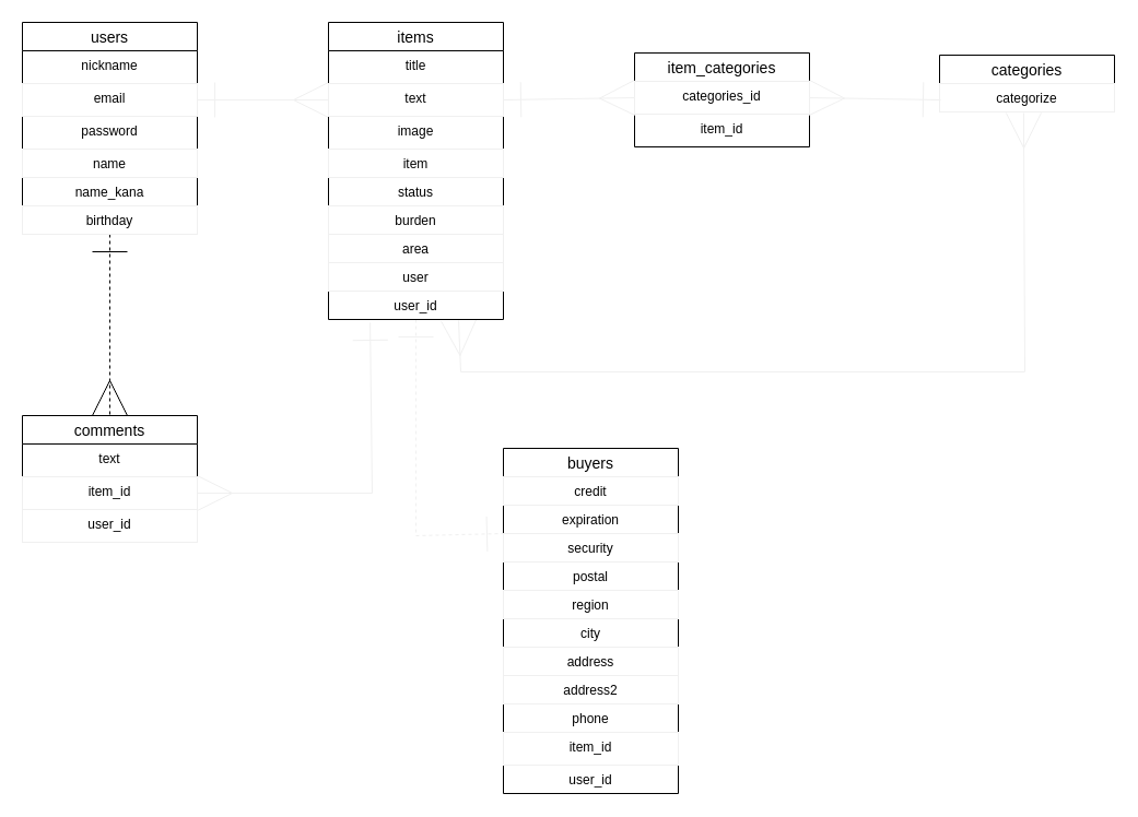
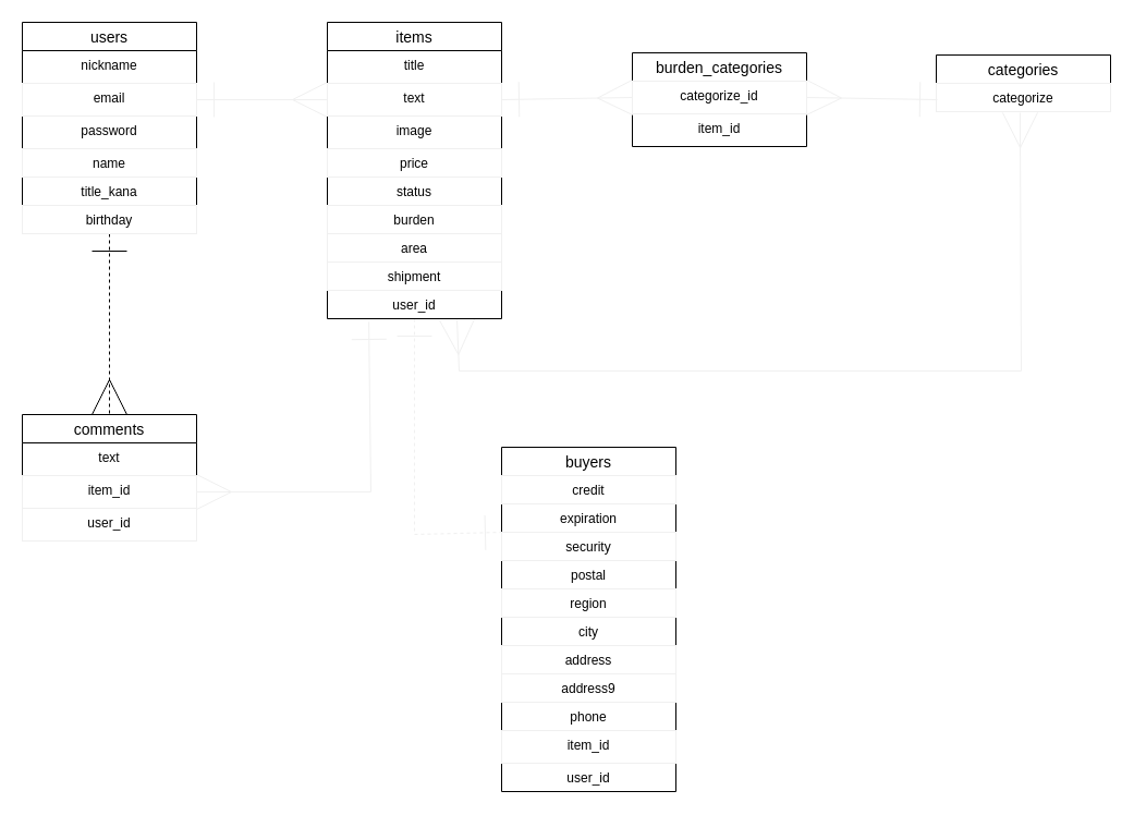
  <mxCell id="0" />
  <mxCell id="1" parent="0" />
  <mxCell id="2" style="edgeStyle=none;rounded=0;jumpStyle=none;orthogonalLoop=1;jettySize=auto;html=1;entryX=0;entryY=0.5;entryDx=0;entryDy=0;startArrow=ERone;startFill=0;startSize=30;endArrow=ERmany;endFill=0;endSize=30;targetPerimeterSpacing=0;strokeColor=#f0f0f0;strokeWidth=1;exitX=1;exitY=0.5;exitDx=0;exitDy=0;" parent="1" source="6" target="16" edge="1"><mxGeometry relative="1" as="geometry" /></mxCell>
  <mxCell id="3" style="edgeStyle=orthogonalEdgeStyle;rounded=0;orthogonalLoop=1;jettySize=auto;html=1;entryX=0.5;entryY=0;entryDx=0;entryDy=0;endArrow=ERmany;endFill=0;endSize=30;startSize=30;startArrow=ERone;startFill=0;dashed=1;" parent="1" source="4" target="24" edge="1"><mxGeometry relative="1" as="geometry" /></mxCell>
  <mxCell id="4" value="users" style="swimlane;fontStyle=0;childLayout=stackLayout;horizontal=1;startSize=26;horizontalStack=0;resizeParent=1;resizeParentMax=0;resizeLast=0;collapsible=1;marginBottom=0;align=center;fontSize=14;" parent="1" vertex="1"><mxGeometry x="20" y="20" width="160" height="194" as="geometry" /></mxCell>
  <mxCell id="5" value="nickname" style="text;strokeColor=none;fillColor=none;spacingLeft=4;spacingRight=4;overflow=hidden;rotatable=0;points=[[0,0.5],[1,0.5]];portConstraint=eastwest;fontSize=12;align=center;" parent="4" vertex="1"><mxGeometry y="26" width="160" height="30" as="geometry" /></mxCell>
  <mxCell id="6" value="email" style="text;fillColor=none;spacingLeft=4;spacingRight=4;overflow=hidden;rotatable=0;points=[[0,0.5],[1,0.5]];portConstraint=eastwest;fontSize=12;strokeColor=#f0f0f0;align=center;" parent="4" vertex="1"><mxGeometry y="56" width="160" height="30" as="geometry" /></mxCell>
  <mxCell id="7" value="password" style="text;strokeColor=none;fillColor=none;spacingLeft=4;spacingRight=4;overflow=hidden;rotatable=0;points=[[0,0.5],[1,0.5]];portConstraint=eastwest;fontSize=12;align=center;" parent="4" vertex="1"><mxGeometry y="86" width="160" height="30" as="geometry" /></mxCell>
  <mxCell id="8" value="name" style="text;fillColor=none;align=center;verticalAlign=top;spacingLeft=4;spacingRight=4;overflow=hidden;rotatable=0;points=[[0,0.5],[1,0.5]];portConstraint=eastwest;strokeColor=#f0f0f0;" parent="4" vertex="1"><mxGeometry y="116" width="160" height="26" as="geometry" /></mxCell>
- <mxCell id="9" value="name_kana" style="text;strokeColor=none;fillColor=none;align=center;verticalAlign=top;spacingLeft=4;spacingRight=4;overflow=hidden;rotatable=0;points=[[0,0.5],[1,0.5]];portConstraint=eastwest;" parent="4" vertex="1"><mxGeometry y="142" width="160" height="26" as="geometry" /></mxCell>
+ <mxCell id="9" value="title_kana" style="text;strokeColor=none;fillColor=none;align=center;verticalAlign=top;spacingLeft=4;spacingRight=4;overflow=hidden;rotatable=0;points=[[0,0.5],[1,0.5]];portConstraint=eastwest;" parent="4" vertex="1"><mxGeometry y="142" width="160" height="26" as="geometry" /></mxCell>
  <mxCell id="10" value="birthday" style="text;fillColor=none;align=center;verticalAlign=top;spacingLeft=4;spacingRight=4;overflow=hidden;rotatable=0;points=[[0,0.5],[1,0.5]];portConstraint=eastwest;strokeColor=#f0f0f0;" parent="4" vertex="1"><mxGeometry y="168" width="160" height="26" as="geometry" /></mxCell>
  <mxCell id="11" style="edgeStyle=none;rounded=0;jumpStyle=none;orthogonalLoop=1;jettySize=auto;html=1;startArrow=ERmany;startFill=0;startSize=30;endArrow=ERmany;endFill=0;endSize=30;targetPerimeterSpacing=0;strokeColor=#f0f0f0;strokeWidth=1;entryX=0.481;entryY=1.038;entryDx=0;entryDy=0;entryPerimeter=0;exitX=0.744;exitY=1.038;exitDx=0;exitDy=0;exitPerimeter=0;" parent="1" source="23" target="29" edge="1"><mxGeometry relative="1" as="geometry"><mxPoint x="939" y="190" as="targetPoint" /><mxPoint x="421" y="190" as="sourcePoint" /><Array as="points"><mxPoint x="421" y="340" /><mxPoint x="937" y="340" /></Array></mxGeometry></mxCell>
  <mxCell id="12" style="edgeStyle=none;rounded=0;jumpStyle=none;orthogonalLoop=1;jettySize=auto;html=1;entryX=1;entryY=0.5;entryDx=0;entryDy=0;startArrow=ERone;startFill=0;startSize=30;endArrow=ERmany;endFill=0;endSize=30;targetPerimeterSpacing=0;strokeColor=#f0f0f0;strokeWidth=1;exitX=0.238;exitY=1.115;exitDx=0;exitDy=0;exitPerimeter=0;" parent="1" source="23" target="26" edge="1"><mxGeometry relative="1" as="geometry"><Array as="points"><mxPoint x="340" y="451" /></Array></mxGeometry></mxCell>
  <mxCell id="13" style="edgeStyle=none;rounded=0;jumpStyle=none;orthogonalLoop=1;jettySize=auto;html=1;startArrow=ERone;startFill=0;startSize=30;endArrow=ERone;endFill=0;endSize=30;targetPerimeterSpacing=0;strokeColor=#f0f0f0;strokeWidth=1;entryX=0.006;entryY=0;entryDx=0;entryDy=0;entryPerimeter=0;dashed=1;" parent="1" source="14" target="38" edge="1"><mxGeometry relative="1" as="geometry"><mxPoint x="460" y="331" as="targetPoint" /><Array as="points"><mxPoint x="380" y="490" /></Array></mxGeometry></mxCell>
  <mxCell id="14" value="items" style="swimlane;fontStyle=0;childLayout=stackLayout;horizontal=1;startSize=26;horizontalStack=0;resizeParent=1;resizeParentMax=0;resizeLast=0;collapsible=1;marginBottom=0;align=center;fontSize=14;" parent="1" vertex="1"><mxGeometry x="300" y="20" width="160" height="272" as="geometry"><mxRectangle x="80" y="320" width="50" height="26" as="alternateBounds" /></mxGeometry></mxCell>
  <mxCell id="15" value="title" style="text;strokeColor=none;fillColor=none;spacingLeft=4;spacingRight=4;overflow=hidden;rotatable=0;points=[[0,0.5],[1,0.5]];portConstraint=eastwest;fontSize=12;align=center;" parent="14" vertex="1"><mxGeometry y="26" width="160" height="30" as="geometry" /></mxCell>
  <mxCell id="16" value="text" style="text;fillColor=none;spacingLeft=4;spacingRight=4;overflow=hidden;rotatable=0;points=[[0,0.5],[1,0.5]];portConstraint=eastwest;fontSize=12;align=center;strokeColor=#f0f0f0;" parent="14" vertex="1"><mxGeometry y="56" width="160" height="30" as="geometry" /></mxCell>
  <mxCell id="17" value="image" style="text;strokeColor=none;fillColor=none;spacingLeft=4;spacingRight=4;overflow=hidden;rotatable=0;points=[[0,0.5],[1,0.5]];portConstraint=eastwest;fontSize=12;align=center;" parent="14" vertex="1"><mxGeometry y="86" width="160" height="30" as="geometry" /></mxCell>
- <mxCell id="18" value="item" style="text;fillColor=none;align=center;verticalAlign=top;spacingLeft=4;spacingRight=4;overflow=hidden;rotatable=0;points=[[0,0.5],[1,0.5]];portConstraint=eastwest;strokeColor=#f0f0f0;" parent="14" vertex="1"><mxGeometry y="116" width="160" height="26" as="geometry" /></mxCell>
+ <mxCell id="18" value="price" style="text;fillColor=none;align=center;verticalAlign=top;spacingLeft=4;spacingRight=4;overflow=hidden;rotatable=0;points=[[0,0.5],[1,0.5]];portConstraint=eastwest;strokeColor=#f0f0f0;" parent="14" vertex="1"><mxGeometry y="116" width="160" height="26" as="geometry" /></mxCell>
  <mxCell id="19" value="status" style="text;strokeColor=none;fillColor=none;align=center;verticalAlign=top;spacingLeft=4;spacingRight=4;overflow=hidden;rotatable=0;points=[[0,0.5],[1,0.5]];portConstraint=eastwest;" parent="14" vertex="1"><mxGeometry y="142" width="160" height="26" as="geometry" /></mxCell>
  <mxCell id="20" value="burden" style="text;fillColor=none;align=center;verticalAlign=top;spacingLeft=4;spacingRight=4;overflow=hidden;rotatable=0;points=[[0,0.5],[1,0.5]];portConstraint=eastwest;strokeColor=#f0f0f0;" parent="14" vertex="1"><mxGeometry y="168" width="160" height="26" as="geometry" /></mxCell>
  <mxCell id="21" value="area" style="text;fillColor=none;align=center;verticalAlign=top;spacingLeft=4;spacingRight=4;overflow=hidden;rotatable=0;points=[[0,0.5],[1,0.5]];portConstraint=eastwest;strokeColor=#f0f0f0;" parent="14" vertex="1"><mxGeometry y="194" width="160" height="26" as="geometry" /></mxCell>
- <mxCell id="22" value="user" style="text;fillColor=none;align=center;verticalAlign=top;spacingLeft=4;spacingRight=4;overflow=hidden;rotatable=0;points=[[0,0.5],[1,0.5]];portConstraint=eastwest;strokeColor=#f0f0f0;" parent="14" vertex="1"><mxGeometry y="220" width="160" height="26" as="geometry" /></mxCell>
+ <mxCell id="22" value="shipment" style="text;fillColor=none;align=center;verticalAlign=top;spacingLeft=4;spacingRight=4;overflow=hidden;rotatable=0;points=[[0,0.5],[1,0.5]];portConstraint=eastwest;strokeColor=#f0f0f0;" parent="14" vertex="1"><mxGeometry y="220" width="160" height="26" as="geometry" /></mxCell>
  <mxCell id="23" value="user_id" style="text;strokeColor=none;fillColor=none;align=center;verticalAlign=top;spacingLeft=4;spacingRight=4;overflow=hidden;rotatable=0;points=[[0,0.5],[1,0.5]];portConstraint=eastwest;" parent="14" vertex="1"><mxGeometry y="246" width="160" height="26" as="geometry" /></mxCell>
  <mxCell id="24" value="comments" style="swimlane;fontStyle=0;childLayout=stackLayout;horizontal=1;startSize=26;horizontalStack=0;resizeParent=1;resizeParentMax=0;resizeLast=0;collapsible=1;marginBottom=0;align=center;fontSize=14;" parent="1" vertex="1"><mxGeometry x="20" y="380" width="160" height="116" as="geometry" /></mxCell>
  <mxCell id="25" value="text" style="text;strokeColor=none;fillColor=none;spacingLeft=4;spacingRight=4;overflow=hidden;rotatable=0;points=[[0,0.5],[1,0.5]];portConstraint=eastwest;fontSize=12;align=center;" parent="24" vertex="1"><mxGeometry y="26" width="160" height="30" as="geometry" /></mxCell>
  <mxCell id="26" value="item_id" style="text;fillColor=none;spacingLeft=4;spacingRight=4;overflow=hidden;rotatable=0;points=[[0,0.5],[1,0.5]];portConstraint=eastwest;fontSize=12;align=center;strokeColor=#f0f0f0;" parent="24" vertex="1"><mxGeometry y="56" width="160" height="30" as="geometry" /></mxCell>
  <mxCell id="27" value="user_id" style="text;fillColor=none;spacingLeft=4;spacingRight=4;overflow=hidden;rotatable=0;points=[[0,0.5],[1,0.5]];portConstraint=eastwest;fontSize=12;strokeColor=#f0f0f0;align=center;" parent="24" vertex="1"><mxGeometry y="86" width="160" height="30" as="geometry" /></mxCell>
  <mxCell id="28" value="categories" style="swimlane;fontStyle=0;childLayout=stackLayout;horizontal=1;startSize=26;horizontalStack=0;resizeParent=1;resizeParentMax=0;resizeLast=0;collapsible=1;marginBottom=0;align=center;fontSize=14;" parent="1" vertex="1"><mxGeometry x="859" y="50" width="160" height="52" as="geometry" /></mxCell>
  <mxCell id="29" value="categorize" style="text;fillColor=none;align=center;verticalAlign=top;spacingLeft=4;spacingRight=4;overflow=hidden;rotatable=0;points=[[0,0.5],[1,0.5]];portConstraint=eastwest;strokeColor=#f0f0f0;" parent="28" vertex="1"><mxGeometry y="26" width="160" height="26" as="geometry" /></mxCell>
- <mxCell id="30" value="item_categories" style="swimlane;fontStyle=0;childLayout=stackLayout;horizontal=1;startSize=26;horizontalStack=0;resizeParent=1;resizeParentMax=0;resizeLast=0;collapsible=1;marginBottom=0;align=center;fontSize=14;" parent="1" vertex="1"><mxGeometry x="580" y="48" width="160" height="86" as="geometry" /></mxCell>
- <mxCell id="31" value="categories_id" style="text;fillColor=none;spacingLeft=4;spacingRight=4;overflow=hidden;rotatable=0;points=[[0,0.5],[1,0.5]];portConstraint=eastwest;fontSize=12;strokeColor=#f0f0f0;align=center;" parent="30" vertex="1"><mxGeometry y="26" width="160" height="30" as="geometry" /></mxCell>
+ <mxCell id="30" value="burden_categories" style="swimlane;fontStyle=0;childLayout=stackLayout;horizontal=1;startSize=26;horizontalStack=0;resizeParent=1;resizeParentMax=0;resizeLast=0;collapsible=1;marginBottom=0;align=center;fontSize=14;" parent="1" vertex="1"><mxGeometry x="580" y="48" width="160" height="86" as="geometry" /></mxCell>
+ <mxCell id="31" value="categorize_id" style="text;fillColor=none;spacingLeft=4;spacingRight=4;overflow=hidden;rotatable=0;points=[[0,0.5],[1,0.5]];portConstraint=eastwest;fontSize=12;strokeColor=#f0f0f0;align=center;" parent="30" vertex="1"><mxGeometry y="26" width="160" height="30" as="geometry" /></mxCell>
  <mxCell id="32" value="item_id" style="text;strokeColor=none;fillColor=none;spacingLeft=4;spacingRight=4;overflow=hidden;rotatable=0;points=[[0,0.5],[1,0.5]];portConstraint=eastwest;fontSize=12;align=center;" parent="30" vertex="1"><mxGeometry y="56" width="160" height="30" as="geometry" /></mxCell>
  <mxCell id="33" style="edgeStyle=none;rounded=0;jumpStyle=none;orthogonalLoop=1;jettySize=auto;html=1;exitX=1;exitY=0.5;exitDx=0;exitDy=0;entryX=0;entryY=0.5;entryDx=0;entryDy=0;startArrow=ERone;startFill=0;startSize=30;endArrow=ERmany;endFill=0;endSize=30;targetPerimeterSpacing=0;strokeColor=#f0f0f0;strokeWidth=1;" parent="1" source="16" target="31" edge="1"><mxGeometry relative="1" as="geometry" /></mxCell>
  <mxCell id="34" style="edgeStyle=none;rounded=0;jumpStyle=none;orthogonalLoop=1;jettySize=auto;html=1;entryX=0;entryY=0.5;entryDx=0;entryDy=0;startArrow=ERmany;startFill=0;startSize=30;endArrow=ERone;endFill=0;endSize=30;targetPerimeterSpacing=0;strokeColor=#f0f0f0;strokeWidth=1;exitX=1;exitY=0.5;exitDx=0;exitDy=0;" parent="1" source="31" edge="1"><mxGeometry relative="1" as="geometry"><mxPoint x="740" y="47" as="sourcePoint" /><mxPoint x="860" y="91" as="targetPoint" /></mxGeometry></mxCell>
  <mxCell id="35" value="buyers" style="swimlane;fontStyle=0;childLayout=stackLayout;horizontal=1;startSize=26;horizontalStack=0;resizeParent=1;resizeParentMax=0;resizeLast=0;collapsible=1;marginBottom=0;align=center;fontSize=14;" parent="1" vertex="1"><mxGeometry x="460" y="410" width="160" height="316" as="geometry" /></mxCell>
  <mxCell id="36" value="credit" style="text;fillColor=none;align=center;verticalAlign=top;spacingLeft=4;spacingRight=4;overflow=hidden;rotatable=0;points=[[0,0.5],[1,0.5]];portConstraint=eastwest;strokeColor=#f0f0f0;" parent="35" vertex="1"><mxGeometry y="26" width="160" height="26" as="geometry" /></mxCell>
  <mxCell id="37" value="expiration" style="text;strokeColor=none;fillColor=none;align=center;verticalAlign=top;spacingLeft=4;spacingRight=4;overflow=hidden;rotatable=0;points=[[0,0.5],[1,0.5]];portConstraint=eastwest;" parent="35" vertex="1"><mxGeometry y="52" width="160" height="26" as="geometry" /></mxCell>
  <mxCell id="38" value="security" style="text;fillColor=none;align=center;verticalAlign=top;spacingLeft=4;spacingRight=4;overflow=hidden;rotatable=0;points=[[0,0.5],[1,0.5]];portConstraint=eastwest;strokeColor=#f0f0f0;" parent="35" vertex="1"><mxGeometry y="78" width="160" height="26" as="geometry" /></mxCell>
  <mxCell id="39" value="postal" style="text;strokeColor=none;fillColor=none;align=center;verticalAlign=top;spacingLeft=4;spacingRight=4;overflow=hidden;rotatable=0;points=[[0,0.5],[1,0.5]];portConstraint=eastwest;" parent="35" vertex="1"><mxGeometry y="104" width="160" height="26" as="geometry" /></mxCell>
  <mxCell id="40" value="region" style="text;fillColor=none;align=center;verticalAlign=top;spacingLeft=4;spacingRight=4;overflow=hidden;rotatable=0;points=[[0,0.5],[1,0.5]];portConstraint=eastwest;strokeColor=#f0f0f0;" parent="35" vertex="1"><mxGeometry y="130" width="160" height="26" as="geometry" /></mxCell>
  <mxCell id="41" value="city" style="text;strokeColor=none;fillColor=none;align=center;verticalAlign=top;spacingLeft=4;spacingRight=4;overflow=hidden;rotatable=0;points=[[0,0.5],[1,0.5]];portConstraint=eastwest;" parent="35" vertex="1"><mxGeometry y="156" width="160" height="26" as="geometry" /></mxCell>
  <mxCell id="42" value="address" style="text;fillColor=none;align=center;verticalAlign=top;spacingLeft=4;spacingRight=4;overflow=hidden;rotatable=0;points=[[0,0.5],[1,0.5]];portConstraint=eastwest;strokeColor=#f0f0f0;" parent="35" vertex="1"><mxGeometry y="182" width="160" height="26" as="geometry" /></mxCell>
- <mxCell id="43" value="address2" style="text;fillColor=none;align=center;verticalAlign=top;spacingLeft=4;spacingRight=4;overflow=hidden;rotatable=0;points=[[0,0.5],[1,0.5]];portConstraint=eastwest;strokeColor=#f0f0f0;" parent="35" vertex="1"><mxGeometry y="208" width="160" height="26" as="geometry" /></mxCell>
+ <mxCell id="43" value="address9" style="text;fillColor=none;align=center;verticalAlign=top;spacingLeft=4;spacingRight=4;overflow=hidden;rotatable=0;points=[[0,0.5],[1,0.5]];portConstraint=eastwest;strokeColor=#f0f0f0;" parent="35" vertex="1"><mxGeometry y="208" width="160" height="26" as="geometry" /></mxCell>
  <mxCell id="44" value="phone" style="text;strokeColor=none;fillColor=none;align=center;verticalAlign=top;spacingLeft=4;spacingRight=4;overflow=hidden;rotatable=0;points=[[0,0.5],[1,0.5]];portConstraint=eastwest;" parent="35" vertex="1"><mxGeometry y="234" width="160" height="26" as="geometry" /></mxCell>
  <mxCell id="45" value="item_id" style="text;fillColor=none;spacingLeft=4;spacingRight=4;overflow=hidden;rotatable=0;points=[[0,0.5],[1,0.5]];portConstraint=eastwest;fontSize=12;strokeColor=#f0f0f0;align=center;" parent="35" vertex="1"><mxGeometry y="260" width="160" height="30" as="geometry" /></mxCell>
  <mxCell id="46" value="user_id" style="text;strokeColor=none;fillColor=none;align=center;verticalAlign=top;spacingLeft=4;spacingRight=4;overflow=hidden;rotatable=0;points=[[0,0.5],[1,0.5]];portConstraint=eastwest;" parent="35" vertex="1"><mxGeometry y="290" width="160" height="26" as="geometry" /></mxCell>
